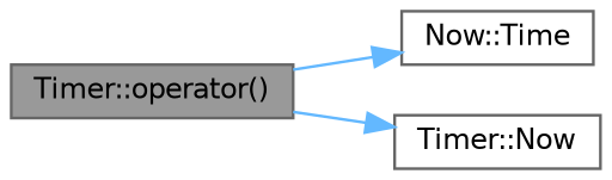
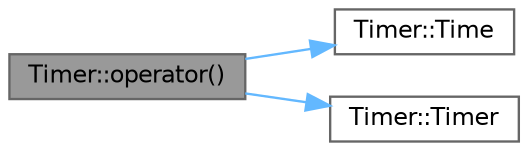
  digraph {
    rankdir=LR
    node [color=grey40 fillcolor=white fontname=Helvetica fontsize=10 shape=box style=filled]
    edge [color=steelblue1 fontname=Helvetica fontsize=10 labelfontname=Helvetica labelfontsize=10 style=solid]
    n1 [color=gray40 fillcolor=grey60 fontcolor=black height=0.2 label="Timer::operator()" width=0.4]
-   n2 [height=0.2 label="Now::Time" width=0.4]
-   n3 [height=0.2 label="Timer::Now" width=0.4]
+   n2 [height=0.2 label="Timer::Time" width=0.4]
+   n3 [height=0.2 label="Timer::Timer" width=0.4]
    n1 -> n2
    n1 -> n3
  }
